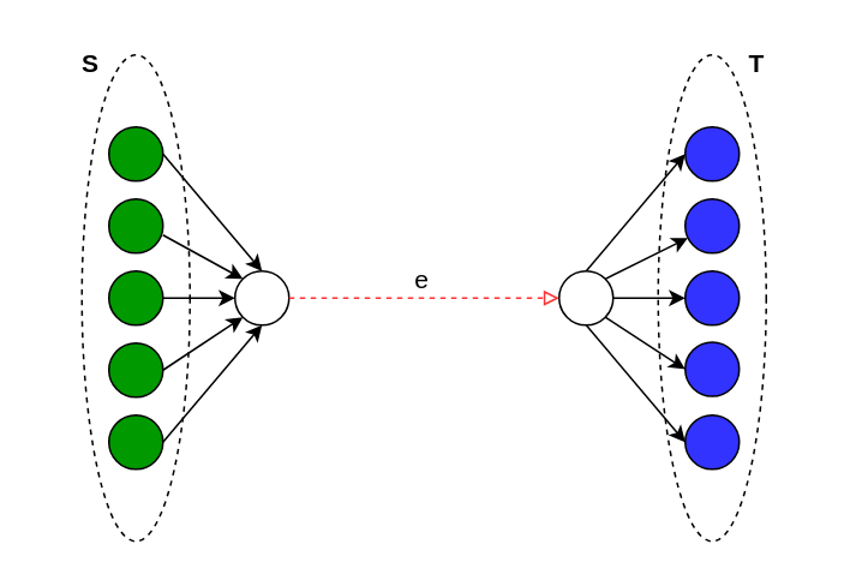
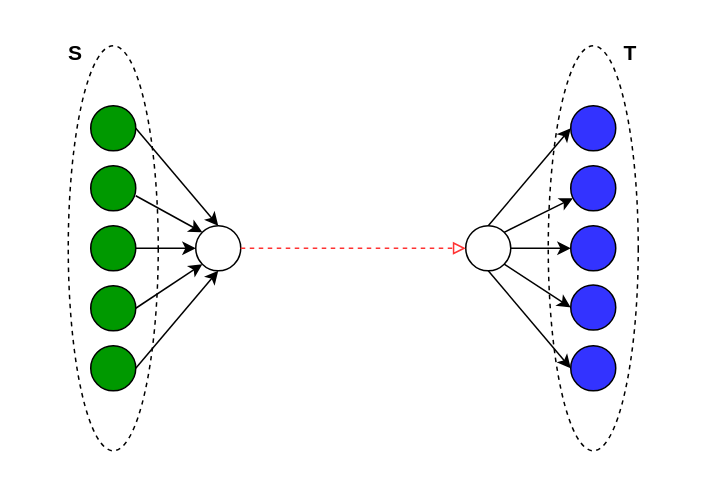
  <mxCell id="0" />
  <mxCell id="1" parent="0" />
  <mxCell id="2" value="" style="ellipse;whiteSpace=wrap;html=1;dashed=1;" vertex="1" parent="1"><mxGeometry x="365" y="30" width="60" height="270" as="geometry" /></mxCell>
  <mxCell id="3" value="" style="ellipse;whiteSpace=wrap;html=1;dashed=1;" vertex="1" parent="1"><mxGeometry x="45" y="30" width="60" height="270" as="geometry" /></mxCell>
  <mxCell id="4" value="" style="ellipse;whiteSpace=wrap;html=1;aspect=fixed;" vertex="1" parent="1"><mxGeometry x="130" y="150" width="30" height="30" as="geometry" /></mxCell>
  <mxCell id="5" value="" style="ellipse;whiteSpace=wrap;html=1;aspect=fixed;" vertex="1" parent="1"><mxGeometry x="310" y="150" width="30" height="30" as="geometry" /></mxCell>
  <mxCell id="6" value="" style="ellipse;whiteSpace=wrap;html=1;aspect=fixed;fillColor=#3333FF;" vertex="1" parent="1"><mxGeometry x="380" y="70" width="30" height="30" as="geometry" /></mxCell>
  <mxCell id="7" value="" style="ellipse;whiteSpace=wrap;html=1;aspect=fixed;fillColor=#3333FF;" vertex="1" parent="1"><mxGeometry x="380" y="110" width="30" height="30" as="geometry" /></mxCell>
  <mxCell id="8" value="" style="ellipse;whiteSpace=wrap;html=1;aspect=fixed;fillColor=#3333FF;" vertex="1" parent="1"><mxGeometry x="380" y="150" width="30" height="30" as="geometry" /></mxCell>
  <mxCell id="9" value="" style="ellipse;whiteSpace=wrap;html=1;aspect=fixed;fillColor=#3333FF;" vertex="1" parent="1"><mxGeometry x="380" y="189.5" width="30" height="30" as="geometry" /></mxCell>
  <mxCell id="10" value="" style="ellipse;whiteSpace=wrap;html=1;aspect=fixed;fillColor=#3333FF;" vertex="1" parent="1"><mxGeometry x="380" y="230" width="30" height="30" as="geometry" /></mxCell>
  <mxCell id="11" value="" style="ellipse;whiteSpace=wrap;html=1;aspect=fixed;fillColor=#009900;" vertex="1" parent="1"><mxGeometry x="60" y="150" width="30" height="30" as="geometry" /></mxCell>
  <mxCell id="12" value="" style="ellipse;whiteSpace=wrap;html=1;aspect=fixed;fillColor=#009900;" vertex="1" parent="1"><mxGeometry x="60" y="190" width="30" height="30" as="geometry" /></mxCell>
  <mxCell id="13" value="" style="ellipse;whiteSpace=wrap;html=1;aspect=fixed;fillColor=#009900;" vertex="1" parent="1"><mxGeometry x="60" y="230" width="30" height="30" as="geometry" /></mxCell>
  <mxCell id="14" value="" style="ellipse;whiteSpace=wrap;html=1;aspect=fixed;fillColor=#009900;" vertex="1" parent="1"><mxGeometry x="60" y="110" width="30" height="30" as="geometry" /></mxCell>
  <mxCell id="15" value="" style="ellipse;whiteSpace=wrap;html=1;aspect=fixed;fillColor=#009900;" vertex="1" parent="1"><mxGeometry x="60" y="70" width="30" height="30" as="geometry" /></mxCell>
  <mxCell id="16" value="" style="endArrow=classic;html=1;rounded=0;exitX=1;exitY=0.5;exitDx=0;exitDy=0;entryX=0.5;entryY=0;entryDx=0;entryDy=0;" edge="1" parent="1" source="15" target="4"><mxGeometry width="50" height="50" relative="1" as="geometry"><mxPoint x="240" y="330" as="sourcePoint" /><mxPoint x="290" y="280" as="targetPoint" /></mxGeometry></mxCell>
  <mxCell id="17" value="" style="endArrow=block;html=1;rounded=0;dashed=1;entryX=0;entryY=0.5;entryDx=0;entryDy=0;exitX=1;exitY=0.5;exitDx=0;exitDy=0;endFill=0;strokeColor=#FF3333;" edge="1" parent="1" source="4" target="5"><mxGeometry width="50" height="50" relative="1" as="geometry"><mxPoint x="170" y="300" as="sourcePoint" /><mxPoint x="220" y="250" as="targetPoint" /></mxGeometry></mxCell>
  <mxCell id="18" value="" style="endArrow=classic;html=1;rounded=0;entryX=0;entryY=0;entryDx=0;entryDy=0;" edge="1" parent="1" target="4"><mxGeometry width="50" height="50" relative="1" as="geometry"><mxPoint x="90" y="130" as="sourcePoint" /><mxPoint x="130" y="165" as="targetPoint" /></mxGeometry></mxCell>
  <mxCell id="19" value="" style="endArrow=classic;html=1;rounded=0;exitX=1;exitY=0.5;exitDx=0;exitDy=0;entryX=0;entryY=0.5;entryDx=0;entryDy=0;" edge="1" parent="1" source="11" target="4"><mxGeometry width="50" height="50" relative="1" as="geometry"><mxPoint x="102" y="139" as="sourcePoint" /><mxPoint x="140" y="175" as="targetPoint" /></mxGeometry></mxCell>
  <mxCell id="20" value="" style="endArrow=classic;html=1;rounded=0;exitX=1;exitY=0.5;exitDx=0;exitDy=0;entryX=0;entryY=1;entryDx=0;entryDy=0;" edge="1" parent="1" source="12" target="4"><mxGeometry width="50" height="50" relative="1" as="geometry"><mxPoint x="112" y="149" as="sourcePoint" /><mxPoint x="150" y="185" as="targetPoint" /></mxGeometry></mxCell>
  <mxCell id="21" value="" style="endArrow=classic;html=1;rounded=0;exitX=1;exitY=0.5;exitDx=0;exitDy=0;entryX=0.5;entryY=1;entryDx=0;entryDy=0;" edge="1" parent="1" source="13" target="4"><mxGeometry width="50" height="50" relative="1" as="geometry"><mxPoint x="122" y="159" as="sourcePoint" /><mxPoint x="160" y="195" as="targetPoint" /></mxGeometry></mxCell>
  <mxCell id="22" value="" style="endArrow=classic;html=1;rounded=0;exitX=0.5;exitY=0;exitDx=0;exitDy=0;entryX=0;entryY=0.5;entryDx=0;entryDy=0;" edge="1" parent="1" source="5" target="6"><mxGeometry width="50" height="50" relative="1" as="geometry"><mxPoint x="310" y="180" as="sourcePoint" /><mxPoint x="348" y="216" as="targetPoint" /></mxGeometry></mxCell>
  <mxCell id="23" value="" style="endArrow=classic;html=1;rounded=0;exitX=1;exitY=0;exitDx=0;exitDy=0;" edge="1" parent="1" source="5" target="7"><mxGeometry width="50" height="50" relative="1" as="geometry"><mxPoint x="335" y="160" as="sourcePoint" /><mxPoint x="390" y="95" as="targetPoint" /></mxGeometry></mxCell>
  <mxCell id="24" value="" style="endArrow=classic;html=1;rounded=0;exitX=1;exitY=0.5;exitDx=0;exitDy=0;entryX=0;entryY=0.5;entryDx=0;entryDy=0;" edge="1" parent="1" source="5" target="8"><mxGeometry width="50" height="50" relative="1" as="geometry"><mxPoint x="350" y="165" as="sourcePoint" /><mxPoint x="388" y="141" as="targetPoint" /></mxGeometry></mxCell>
  <mxCell id="25" value="" style="endArrow=classic;html=1;rounded=0;exitX=1;exitY=1;exitDx=0;exitDy=0;entryX=0;entryY=0.5;entryDx=0;entryDy=0;" edge="1" parent="1" source="5" target="9"><mxGeometry width="50" height="50" relative="1" as="geometry"><mxPoint x="360" y="175" as="sourcePoint" /><mxPoint x="398" y="151" as="targetPoint" /></mxGeometry></mxCell>
  <mxCell id="26" value="" style="endArrow=classic;html=1;rounded=0;exitX=0.5;exitY=1;exitDx=0;exitDy=0;entryX=0;entryY=0.5;entryDx=0;entryDy=0;" edge="1" parent="1" source="5" target="10"><mxGeometry width="50" height="50" relative="1" as="geometry"><mxPoint x="346" y="186" as="sourcePoint" /><mxPoint x="390" y="215" as="targetPoint" /></mxGeometry></mxCell>
  <mxCell id="27" value="&lt;b&gt;&lt;font style=&quot;font-size: 14px;&quot;&gt;S&lt;/font&gt;&lt;/b&gt;" style="text;html=1;align=center;verticalAlign=middle;whiteSpace=wrap;rounded=0;" vertex="1" parent="1"><mxGeometry x="20" y="20" width="60" height="30" as="geometry" /></mxCell>
  <mxCell id="28" value="&lt;b&gt;&lt;font style=&quot;font-size: 14px;&quot;&gt;T&lt;/font&gt;&lt;/b&gt;" style="text;html=1;align=center;verticalAlign=middle;whiteSpace=wrap;rounded=0;" vertex="1" parent="1"><mxGeometry x="390" y="20" width="60" height="30" as="geometry" /></mxCell>
- <mxCell id="29" value="&lt;font style=&quot;font-size: 14px;&quot;&gt;e&lt;/font&gt;" style="text;html=1;align=center;verticalAlign=middle;whiteSpace=wrap;rounded=0;" vertex="1" parent="1"><mxGeometry x="203.5" y="140" width="60" height="30" as="geometry" /></mxCell>
